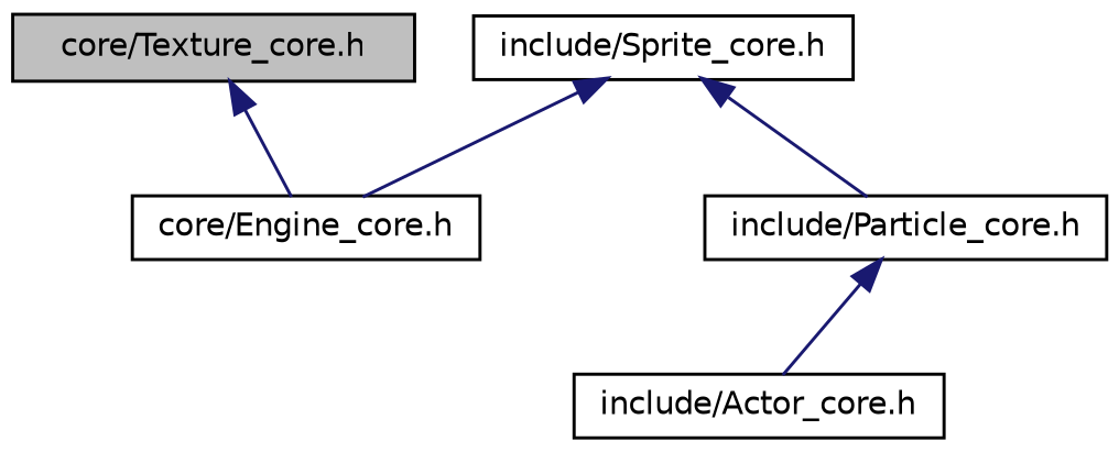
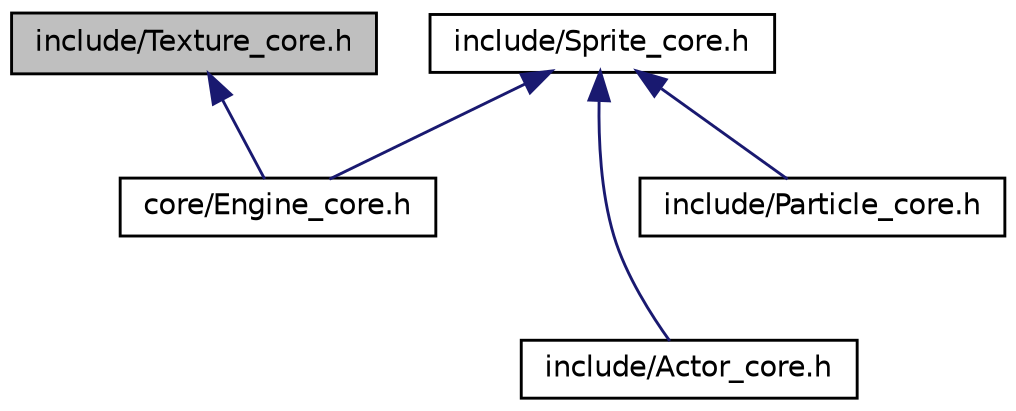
  digraph {
    node [color=black fillcolor=white fontname=Helvetica fontsize=10 shape=record style=filled]
    edge [color=midnightblue dir=back fontname=Helvetica fontsize=10 labelfontname=Helvetica labelfontsize=10 style=solid]
-   n1 [fillcolor=grey75 fontcolor=black height=0.2 label="core/Texture_core.h" width=0.4]
+   n1 [fillcolor=grey75 fontcolor=black height=0.2 label="include/Texture_core.h" width=0.4]
    n2 [height=0.2 label="core/Engine_core.h" width=0.4]
    n3 [height=0.2 label="include/Sprite_core.h" width=0.4]
    n4 [height=0.2 label="include/Actor_core.h" width=0.4]
    n5 [height=0.2 label="include/Particle_core.h" width=0.4]
    n1 -> n2
    n3 -> n2
-   n5 -> n4
+   n3 -> n4
    n3 -> n5
  }
